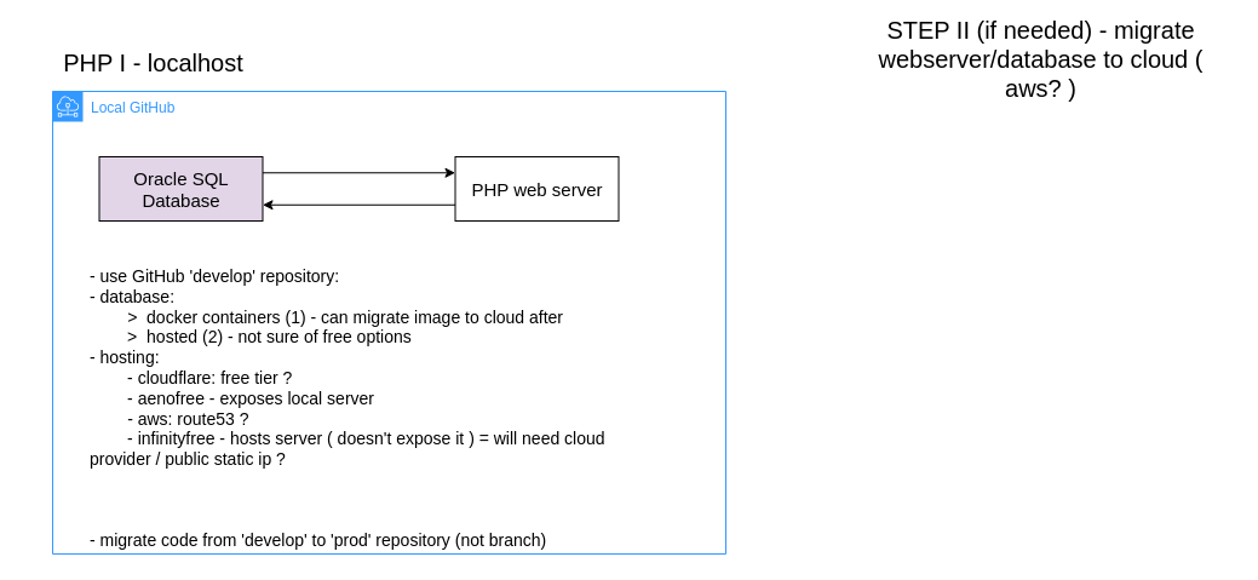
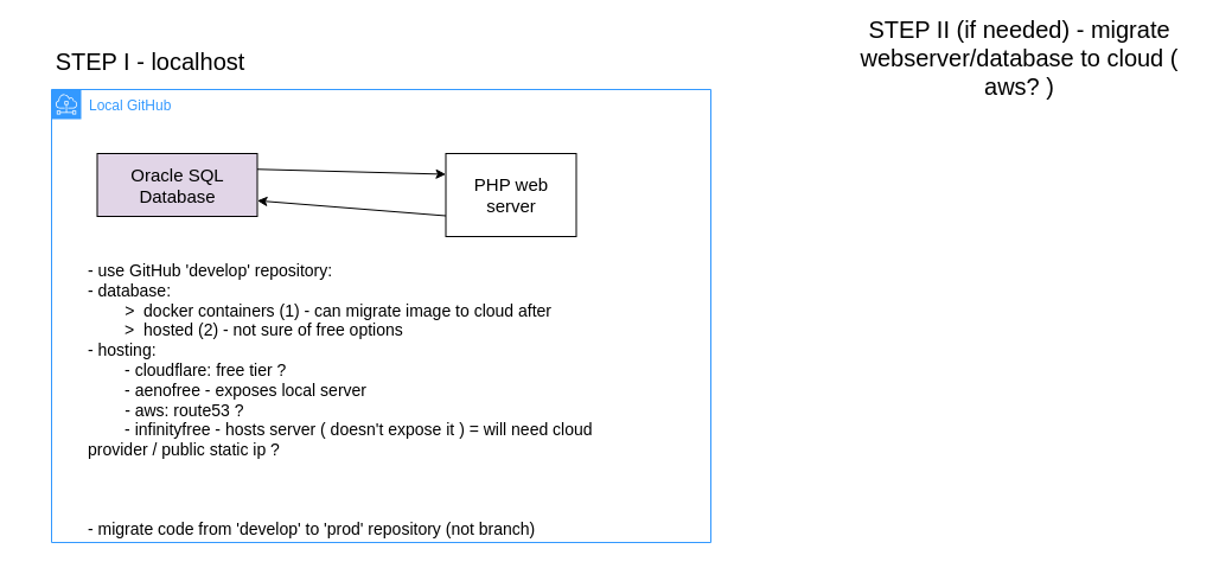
  <mxCell id="0" />
  <mxCell id="1" parent="0" />
  <mxCell id="2" value="&lt;font color=&quot;#3399ff&quot;&gt;Local GitHub&lt;/font&gt;" style="sketch=0;outlineConnect=0;gradientColor=none;html=1;whiteSpace=wrap;fontSize=12;fontStyle=0;shape=mxgraph.aws4.group;grIcon=mxgraph.aws4.group_subnet;strokeColor=#3399FF;fillColor=none;verticalAlign=top;align=left;spacingLeft=30;fontColor=#E8E8E8;dashed=0;" vertex="1" parent="1"><mxGeometry x="43" y="75" width="556" height="382" as="geometry" /></mxCell>
  <mxCell id="3" value="&lt;font style=&quot;font-size: 15px;&quot;&gt;Oracle SQL Database&lt;/font&gt;" style="rounded=0;whiteSpace=wrap;html=1;fillColor=#e1d5e7;" vertex="1" parent="1"><mxGeometry x="81.5" y="129" width="135" height="53" as="geometry" /></mxCell>
- <mxCell id="4" value="&lt;font style=&quot;font-size: 15px;&quot;&gt;PHP web server&lt;/font&gt;" style="rounded=0;whiteSpace=wrap;html=1;" vertex="1" parent="1"><mxGeometry x="375.5" y="129" width="135" height="53" as="geometry" /></mxCell>
- <mxCell id="5" value="&lt;div style=&quot;font-size: 13px;&quot;&gt;&lt;font style=&quot;font-size: 20px;&quot;&gt;PHP I - localhost&lt;/font&gt;&lt;/div&gt;" style="text;html=1;align=center;verticalAlign=middle;whiteSpace=wrap;rounded=0;" vertex="1" parent="1"><mxGeometry x="20" y="32" width="213" height="37" as="geometry" /></mxCell>
+ <mxCell id="4" value="&lt;font style=&quot;font-size: 15px;&quot;&gt;PHP web server&lt;/font&gt;" style="rounded=0;whiteSpace=wrap;html=1;" vertex="1" parent="1"><mxGeometry x="375.5" y="129" width="110" height="70" as="geometry" /></mxCell>
+ <mxCell id="5" value="&lt;div style=&quot;font-size: 13px;&quot;&gt;&lt;font style=&quot;font-size: 20px;&quot;&gt;STEP I - localhost&lt;/font&gt;&lt;/div&gt;" style="text;html=1;align=center;verticalAlign=middle;whiteSpace=wrap;rounded=0;" vertex="1" parent="1"><mxGeometry x="20" y="32" width="213" height="37" as="geometry" /></mxCell>
  <mxCell id="6" value="&lt;div style=&quot;font-size: 13px;&quot;&gt;&lt;font style=&quot;font-size: 20px;&quot;&gt;STEP II (if needed) - migrate webserver/database to cloud ( aws? )&lt;br&gt;&lt;/font&gt;&lt;/div&gt;" style="text;html=1;align=center;verticalAlign=middle;whiteSpace=wrap;rounded=0;" vertex="1" parent="1"><mxGeometry x="702" y="20" width="315" height="55" as="geometry" /></mxCell>
  <mxCell id="7" value="" style="endArrow=classic;html=1;rounded=0;exitX=1;exitY=0.25;exitDx=0;exitDy=0;entryX=0;entryY=0.25;entryDx=0;entryDy=0;" edge="1" parent="1" source="3" target="4"><mxGeometry width="50" height="50" relative="1" as="geometry"><mxPoint x="280.5" y="182" as="sourcePoint" /><mxPoint x="330.5" y="132" as="targetPoint" /></mxGeometry></mxCell>
  <mxCell id="8" value="" style="endArrow=classic;html=1;rounded=0;exitX=0;exitY=0.75;exitDx=0;exitDy=0;entryX=1;entryY=0.75;entryDx=0;entryDy=0;" edge="1" parent="1" source="4" target="3"><mxGeometry width="50" height="50" relative="1" as="geometry"><mxPoint x="234.5" y="181.17" as="sourcePoint" /><mxPoint x="393.5" y="181.17" as="targetPoint" /></mxGeometry></mxCell>
  <mxCell id="9" value="&lt;div style=&quot;font-size: 14px;&quot;&gt;- use GitHub 'develop' repository:&lt;/div&gt;&lt;div style=&quot;font-size: 14px;&quot;&gt;- database: &lt;br style=&quot;font-size: 14px;&quot;&gt;&lt;/div&gt;&lt;div style=&quot;font-size: 14px;&quot;&gt;&lt;span style=&quot;white-space: pre; font-size: 14px;&quot;&gt;&#09;&lt;/span&gt;&amp;gt;&amp;nbsp; docker containers (1) - can migrate image to cloud after&lt;br style=&quot;font-size: 14px;&quot;&gt;&lt;/div&gt;&lt;div style=&quot;font-size: 14px;&quot;&gt;&amp;nbsp; &amp;nbsp; &amp;nbsp; &amp;nbsp; &amp;gt;&amp;nbsp; hosted (2) - not sure of free options&lt;/div&gt;&lt;div style=&quot;font-size: 14px;&quot;&gt;- hosting:&lt;/div&gt;&lt;div style=&quot;font-size: 14px;&quot;&gt;&amp;nbsp;&amp;nbsp;&amp;nbsp;&amp;nbsp;&amp;nbsp;&amp;nbsp;&amp;nbsp; - cloudflare: free tier ?&lt;/div&gt;&lt;div style=&quot;font-size: 14px;&quot;&gt;&amp;nbsp;&amp;nbsp;&amp;nbsp;&amp;nbsp;&amp;nbsp;&amp;nbsp;&amp;nbsp; - aenofree - exposes local server&lt;br&gt;&lt;/div&gt;&lt;div style=&quot;font-size: 14px;&quot;&gt;&lt;span style=&quot;white-space: pre;&quot;&gt;&#09;&lt;/span&gt;- aws: route53 ? &lt;br&gt;&lt;/div&gt;&lt;div style=&quot;font-size: 14px;&quot;&gt;&amp;nbsp;&amp;nbsp;&amp;nbsp;&amp;nbsp;&amp;nbsp;&amp;nbsp;&amp;nbsp; - infinityfree - hosts server ( doesn't expose it ) = will need cloud provider / public static ip ?&lt;br&gt;&lt;/div&gt;&lt;div style=&quot;font-size: 14px;&quot;&gt;&lt;br&gt;&lt;/div&gt;&lt;div style=&quot;font-size: 14px;&quot;&gt;&lt;br&gt;&lt;/div&gt;&lt;div style=&quot;font-size: 14px;&quot;&gt;&lt;br style=&quot;font-size: 14px;&quot;&gt;&lt;/div&gt;&lt;div style=&quot;font-size: 14px;&quot;&gt;- migrate code from 'develop' to 'prod' repository (not branch) &lt;br style=&quot;font-size: 14px;&quot;&gt;&lt;/div&gt;" style="text;html=1;align=left;verticalAlign=top;whiteSpace=wrap;rounded=0;fontSize=14;" vertex="1" parent="1"><mxGeometry x="72" y="213" width="452" height="149" as="geometry" /></mxCell>
